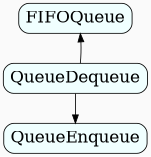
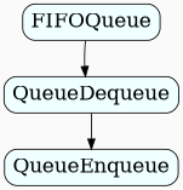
  digraph {
    bgcolor=gray98
    compound=true
    node [fillcolor=azure fontsize=20 shape=box style="filled,rounded"]
    FIFOQueue
    QueueDequeue
    QueueEnqueue
-   QueueDequeue -> FIFOQueue
+   FIFOQueue -> QueueDequeue
    QueueDequeue -> QueueEnqueue
  }
